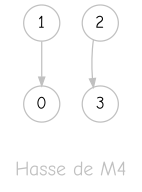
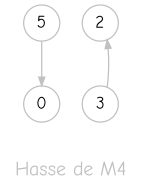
  digraph {
    fontcolor=grey
    fontname="Comic Neue"
    fontsize=16
    label="Hasse de M4"
    node [color=grey fillcolor="#ffffff" fixedsize=true fontname="Comic Neue" fontsize=14 shape=circle style=filled]
    edge [arrowsize=0.7 color=grey fontcolor=grey fontname="Comic Neue" fontsize=12]
    0 [width=0.4]
    2 [width=0.4]
    3 [width=0.4]
-   1 [width=0.4]
-   2 -> 3
+   1 [width=0.4 label=5]
+   3 -> 2
    1 -> 0
  }
